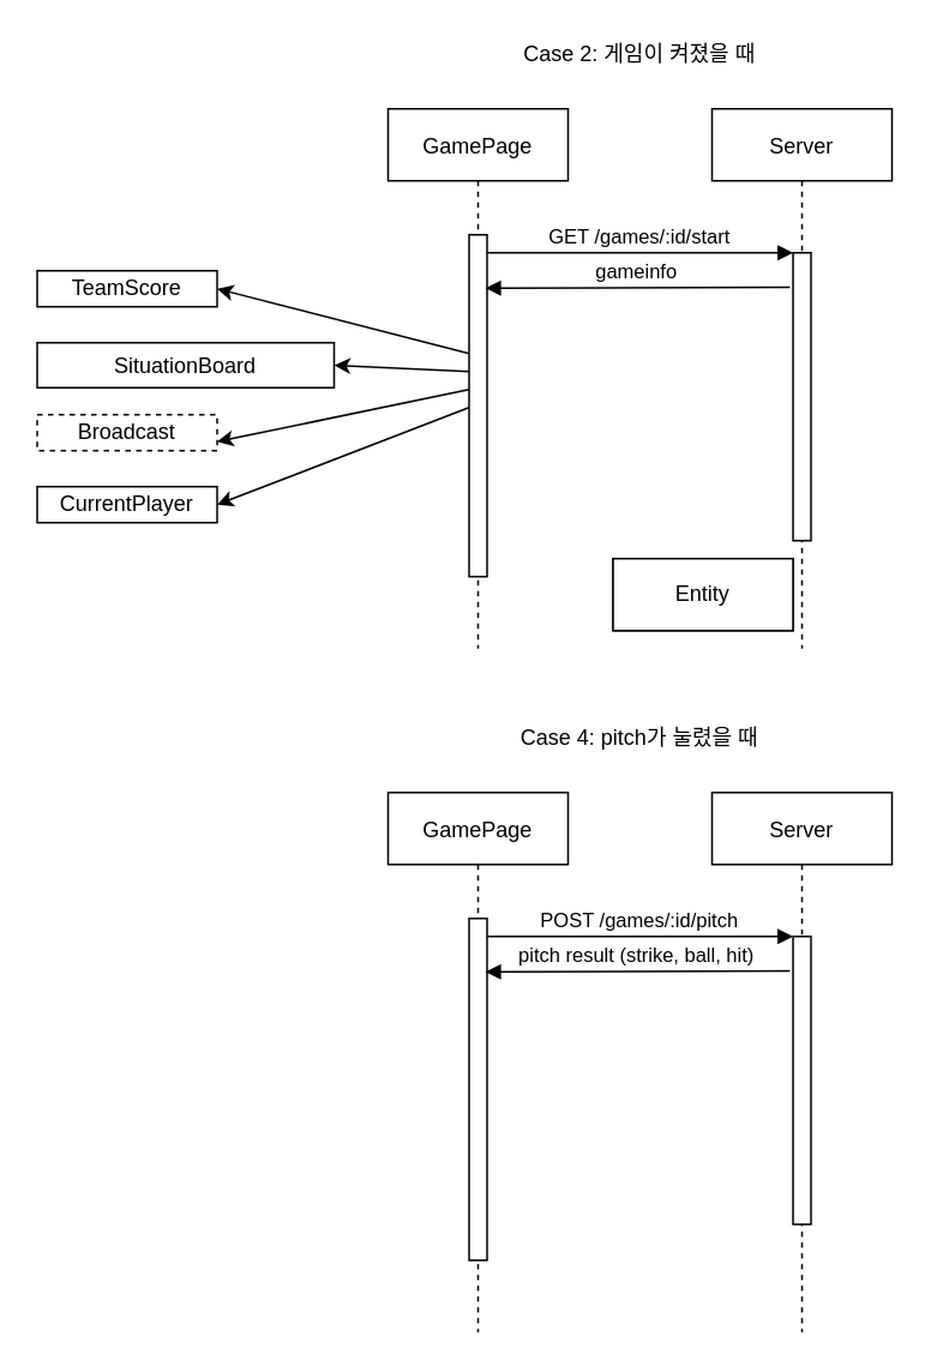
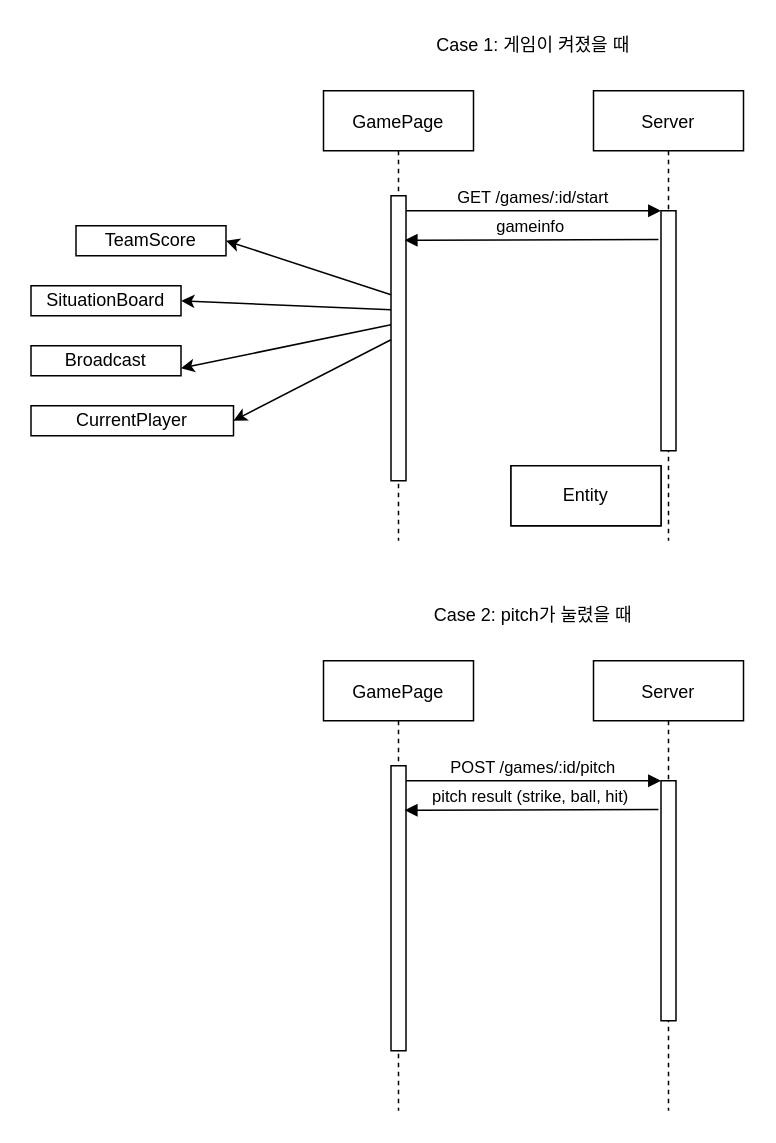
  <mxCell id="0" />
  <mxCell id="1" parent="0" />
  <mxCell id="2" value="GamePage" style="shape=umlLifeline;perimeter=lifelinePerimeter;container=1;collapsible=0;recursiveResize=0;rounded=0;shadow=0;strokeWidth=1;" parent="1" vertex="1"><mxGeometry x="215" y="60" width="100" height="300" as="geometry" /></mxCell>
  <mxCell id="3" value="" style="points=[];perimeter=orthogonalPerimeter;rounded=0;shadow=0;strokeWidth=1;" parent="2" vertex="1"><mxGeometry x="45" y="70" width="10" height="190" as="geometry" /></mxCell>
  <mxCell id="4" value="Server" style="shape=umlLifeline;perimeter=lifelinePerimeter;container=1;collapsible=0;recursiveResize=0;rounded=0;shadow=0;strokeWidth=1;" parent="1" vertex="1"><mxGeometry x="395" y="60" width="100" height="300" as="geometry" /></mxCell>
  <mxCell id="5" value="" style="points=[];perimeter=orthogonalPerimeter;rounded=0;shadow=0;strokeWidth=1;" parent="4" vertex="1"><mxGeometry x="45" y="80" width="10" height="160" as="geometry" /></mxCell>
  <mxCell id="6" value="GET /games/:id/start" style="verticalAlign=bottom;endArrow=block;entryX=0;entryY=0;shadow=0;strokeWidth=1;" parent="1" source="3" target="5" edge="1"><mxGeometry relative="1" as="geometry"><mxPoint x="370" y="140" as="sourcePoint" /></mxGeometry></mxCell>
  <mxCell id="7" value="gameinfo" style="verticalAlign=bottom;endArrow=block;shadow=0;strokeWidth=1;entryX=0.914;entryY=0.156;entryDx=0;entryDy=0;entryPerimeter=0;exitX=-0.171;exitY=0.12;exitDx=0;exitDy=0;exitPerimeter=0;" parent="1" source="5" edge="1"><mxGeometry relative="1" as="geometry"><mxPoint x="435" y="160" as="sourcePoint" /><mxPoint x="269.14" y="159.64" as="targetPoint" /></mxGeometry></mxCell>
- <mxCell id="8" value="Case 2: 게임이 켜졌을 때" style="text;html=1;strokeColor=none;fillColor=none;align=center;verticalAlign=middle;whiteSpace=wrap;rounded=0;" parent="1" vertex="1"><mxGeometry x="275" y="20" width="160" height="20" as="geometry" /></mxCell>
+ <mxCell id="8" value="Case 1: 게임이 켜졌을 때" style="text;html=1;strokeColor=none;fillColor=none;align=center;verticalAlign=middle;whiteSpace=wrap;rounded=0;" parent="1" vertex="1"><mxGeometry x="275" y="20" width="160" height="20" as="geometry" /></mxCell>
  <mxCell id="9" value="GamePage" style="shape=umlLifeline;perimeter=lifelinePerimeter;container=1;collapsible=0;recursiveResize=0;rounded=0;shadow=0;strokeWidth=1;" parent="1" vertex="1"><mxGeometry x="215" y="440" width="100" height="300" as="geometry" /></mxCell>
  <mxCell id="10" value="" style="points=[];perimeter=orthogonalPerimeter;rounded=0;shadow=0;strokeWidth=1;" parent="9" vertex="1"><mxGeometry x="45" y="70" width="10" height="190" as="geometry" /></mxCell>
  <mxCell id="11" value="Server" style="shape=umlLifeline;perimeter=lifelinePerimeter;container=1;collapsible=0;recursiveResize=0;rounded=0;shadow=0;strokeWidth=1;" parent="1" vertex="1"><mxGeometry x="395" y="440" width="100" height="300" as="geometry" /></mxCell>
  <mxCell id="12" value="" style="points=[];perimeter=orthogonalPerimeter;rounded=0;shadow=0;strokeWidth=1;" parent="11" vertex="1"><mxGeometry x="45" y="80" width="10" height="160" as="geometry" /></mxCell>
  <mxCell id="13" value="POST /games/:id/pitch" style="verticalAlign=bottom;endArrow=block;entryX=0;entryY=0;shadow=0;strokeWidth=1;" parent="1" source="10" target="12" edge="1"><mxGeometry relative="1" as="geometry"><mxPoint x="370" y="520" as="sourcePoint" /></mxGeometry></mxCell>
  <mxCell id="14" value="pitch result (strike, ball, hit)" style="verticalAlign=bottom;endArrow=block;shadow=0;strokeWidth=1;entryX=0.914;entryY=0.156;entryDx=0;entryDy=0;entryPerimeter=0;exitX=-0.171;exitY=0.12;exitDx=0;exitDy=0;exitPerimeter=0;" parent="1" source="12" edge="1"><mxGeometry relative="1" as="geometry"><mxPoint x="435" y="540" as="sourcePoint" /><mxPoint x="269.14" y="539.64" as="targetPoint" /></mxGeometry></mxCell>
- <mxCell id="15" value="Case 4: pitch가 눌렸을 때" style="text;html=1;strokeColor=none;fillColor=none;align=center;verticalAlign=middle;whiteSpace=wrap;rounded=0;" parent="1" vertex="1"><mxGeometry x="275" y="400" width="160" height="20" as="geometry" /></mxCell>
+ <mxCell id="15" value="Case 2: pitch가 눌렸을 때" style="text;html=1;strokeColor=none;fillColor=none;align=center;verticalAlign=middle;whiteSpace=wrap;rounded=0;" parent="1" vertex="1"><mxGeometry x="275" y="400" width="160" height="20" as="geometry" /></mxCell>
  <mxCell id="16" value="Entity" style="whiteSpace=wrap;html=1;align=center;" parent="1" vertex="1"><mxGeometry x="340" y="310" width="100" height="40" as="geometry" /></mxCell>
  <mxCell id="17" value="Entity" style="whiteSpace=wrap;html=1;align=center;" parent="1" vertex="1"><mxGeometry x="340" y="310" width="100" height="40" as="geometry" /></mxCell>
- <mxCell id="18" value="TeamScore" style="whiteSpace=wrap;html=1;align=center;" parent="1" vertex="1"><mxGeometry x="20" y="150" width="100" height="20" as="geometry" /></mxCell>
- <mxCell id="19" value="SituationBoard" style="whiteSpace=wrap;html=1;align=center;" parent="1" vertex="1"><mxGeometry x="20" y="190" width="165" height="25" as="geometry" /></mxCell>
- <mxCell id="20" value="Broadcast" style="whiteSpace=wrap;html=1;align=center;dashed=1;" parent="1" vertex="1"><mxGeometry x="20" y="230" width="100" height="20" as="geometry" /></mxCell>
- <mxCell id="21" value="CurrentPlayer" style="whiteSpace=wrap;html=1;align=center;" parent="1" vertex="1"><mxGeometry x="20" y="270" width="100" height="20" as="geometry" /></mxCell>
+ <mxCell id="18" value="TeamScore" style="whiteSpace=wrap;html=1;align=center;" parent="1" vertex="1"><mxGeometry x="50" y="150" width="100" height="20" as="geometry" /></mxCell>
+ <mxCell id="19" value="SituationBoard" style="whiteSpace=wrap;html=1;align=center;" parent="1" vertex="1"><mxGeometry x="20" y="190" width="100" height="20" as="geometry" /></mxCell>
+ <mxCell id="20" value="Broadcast" style="whiteSpace=wrap;html=1;align=center;" parent="1" vertex="1"><mxGeometry x="20" y="230" width="100" height="20" as="geometry" /></mxCell>
+ <mxCell id="21" value="CurrentPlayer" style="whiteSpace=wrap;html=1;align=center;" parent="1" vertex="1"><mxGeometry x="20" y="270" width="135" height="20" as="geometry" /></mxCell>
  <mxCell id="22" value="" style="endArrow=classic;html=1;entryX=1;entryY=0.5;entryDx=0;entryDy=0;" parent="1" target="18" edge="1"><mxGeometry width="50" height="50" relative="1" as="geometry"><mxPoint x="260" y="196" as="sourcePoint" /><mxPoint x="170" y="110" as="targetPoint" /><Array as="points" /></mxGeometry></mxCell>
  <mxCell id="23" value="" style="endArrow=classic;html=1;entryX=1;entryY=0.5;entryDx=0;entryDy=0;" parent="1" target="19" edge="1"><mxGeometry width="50" height="50" relative="1" as="geometry"><mxPoint x="260" y="206" as="sourcePoint" /><mxPoint x="130" y="170" as="targetPoint" /><Array as="points" /></mxGeometry></mxCell>
  <mxCell id="24" value="" style="endArrow=classic;html=1;entryX=1;entryY=0.75;entryDx=0;entryDy=0;" parent="1" target="20" edge="1"><mxGeometry width="50" height="50" relative="1" as="geometry"><mxPoint x="260" y="216" as="sourcePoint" /><mxPoint x="130" y="210" as="targetPoint" /><Array as="points" /></mxGeometry></mxCell>
  <mxCell id="25" value="" style="endArrow=classic;html=1;entryX=1;entryY=0.5;entryDx=0;entryDy=0;" parent="1" target="21" edge="1"><mxGeometry width="50" height="50" relative="1" as="geometry"><mxPoint x="260" y="226" as="sourcePoint" /><mxPoint x="130" y="255" as="targetPoint" /><Array as="points" /></mxGeometry></mxCell>
